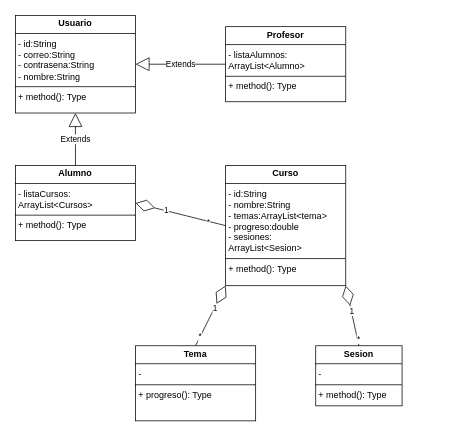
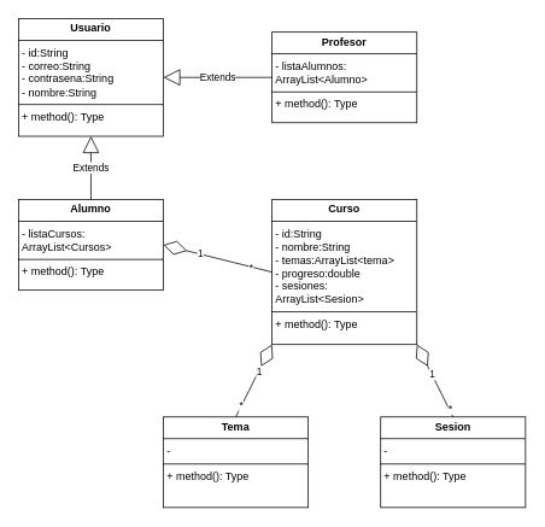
  <mxCell id="0" />
  <mxCell id="1" parent="0" />
  <mxCell id="2" value="&lt;p style=&quot;margin:0px;margin-top:4px;text-align:center;&quot;&gt;&lt;b&gt;Usuario&lt;/b&gt;&lt;/p&gt;&lt;hr size=&quot;1&quot; style=&quot;border-style:solid;&quot;&gt;&lt;p style=&quot;margin:0px;margin-left:4px;&quot;&gt;- id:String&lt;/p&gt;&lt;p style=&quot;margin:0px;margin-left:4px;&quot;&gt;- correo:String&lt;/p&gt;&lt;p style=&quot;margin:0px;margin-left:4px;&quot;&gt;- contrasena:String&lt;/p&gt;&lt;p style=&quot;margin:0px;margin-left:4px;&quot;&gt;- nombre:String&lt;/p&gt;&lt;hr size=&quot;1&quot; style=&quot;border-style:solid;&quot;&gt;&lt;p style=&quot;margin:0px;margin-left:4px;&quot;&gt;+ method(): Type&lt;/p&gt;" style="verticalAlign=top;align=left;overflow=fill;html=1;whiteSpace=wrap;" vertex="1" parent="1"><mxGeometry x="20" y="20" width="160" height="130" as="geometry" /></mxCell>
  <mxCell id="3" value="&lt;p style=&quot;margin:0px;margin-top:4px;text-align:center;&quot;&gt;&lt;b&gt;Alumno&lt;/b&gt;&lt;/p&gt;&lt;hr size=&quot;1&quot; style=&quot;border-style:solid;&quot;&gt;&lt;p style=&quot;margin:0px;margin-left:4px;&quot;&gt;- listaCursos:&lt;/p&gt;&lt;p style=&quot;margin:0px;margin-left:4px;&quot;&gt;ArrayList&amp;lt;Cursos&amp;gt;&lt;br&gt;&lt;/p&gt;&lt;hr size=&quot;1&quot; style=&quot;border-style:solid;&quot;&gt;&lt;p style=&quot;margin:0px;margin-left:4px;&quot;&gt;+ method(): Type&lt;/p&gt;" style="verticalAlign=top;align=left;overflow=fill;html=1;whiteSpace=wrap;" vertex="1" parent="1"><mxGeometry x="20" y="220" width="160" height="100" as="geometry" /></mxCell>
  <mxCell id="4" value="&lt;p style=&quot;margin:0px;margin-top:4px;text-align:center;&quot;&gt;&lt;b&gt;Profesor&lt;/b&gt;&lt;/p&gt;&lt;hr size=&quot;1&quot; style=&quot;border-style:solid;&quot;&gt;&lt;p style=&quot;margin:0px;margin-left:4px;&quot;&gt;- listaAlumnos:&lt;/p&gt;&lt;p style=&quot;margin:0px;margin-left:4px;&quot;&gt;ArrayList&amp;lt;Alumno&amp;gt;&lt;/p&gt;&lt;hr size=&quot;1&quot; style=&quot;border-style:solid;&quot;&gt;&lt;p style=&quot;margin:0px;margin-left:4px;&quot;&gt;+ method(): Type&lt;/p&gt;" style="verticalAlign=top;align=left;overflow=fill;html=1;whiteSpace=wrap;" vertex="1" parent="1"><mxGeometry x="300" y="35" width="160" height="100" as="geometry" /></mxCell>
  <mxCell id="5" value="Extends" style="endArrow=block;endSize=16;endFill=0;html=1;rounded=0;exitX=0.5;exitY=0;exitDx=0;exitDy=0;entryX=0.5;entryY=1;entryDx=0;entryDy=0;" edge="1" parent="1" source="3" target="2"><mxGeometry width="160" relative="1" as="geometry"><mxPoint x="20" y="170" as="sourcePoint" /><mxPoint x="180" y="170" as="targetPoint" /></mxGeometry></mxCell>
  <mxCell id="6" value="Extends" style="endArrow=block;endSize=16;endFill=0;html=1;rounded=0;exitX=0;exitY=0.5;exitDx=0;exitDy=0;entryX=1;entryY=0.5;entryDx=0;entryDy=0;" edge="1" parent="1" source="4" target="2"><mxGeometry width="160" relative="1" as="geometry"><mxPoint x="20" y="170" as="sourcePoint" /><mxPoint x="180" y="170" as="targetPoint" /></mxGeometry></mxCell>
  <mxCell id="7" value="&lt;p style=&quot;margin:0px;margin-top:4px;text-align:center;&quot;&gt;&lt;b&gt;Curso&lt;/b&gt;&lt;/p&gt;&lt;hr size=&quot;1&quot; style=&quot;border-style:solid;&quot;&gt;&lt;p style=&quot;margin:0px;margin-left:4px;&quot;&gt;- id:String&lt;/p&gt;&lt;p style=&quot;margin:0px;margin-left:4px;&quot;&gt;- nombre:String&lt;/p&gt;&lt;p style=&quot;margin:0px;margin-left:4px;&quot;&gt;- temas:&lt;span style=&quot;background-color: initial;&quot;&gt;ArrayList&amp;lt;tema&amp;gt;&lt;/span&gt;&lt;/p&gt;&lt;p style=&quot;margin:0px;margin-left:4px;&quot;&gt;- progreso:double&lt;/p&gt;&lt;p style=&quot;margin:0px;margin-left:4px;&quot;&gt;- sesiones:&lt;/p&gt;&lt;p style=&quot;margin:0px;margin-left:4px;&quot;&gt;ArrayList&amp;lt;Sesion&amp;gt;&lt;/p&gt;&lt;hr size=&quot;1&quot; style=&quot;border-style:solid;&quot;&gt;&lt;p style=&quot;margin:0px;margin-left:4px;&quot;&gt;+ method(): Type&lt;/p&gt;" style="verticalAlign=top;align=left;overflow=fill;html=1;whiteSpace=wrap;" vertex="1" parent="1"><mxGeometry x="300" y="220" width="160" height="160" as="geometry" /></mxCell>
- <mxCell id="8" value="&lt;p style=&quot;margin:0px;margin-top:4px;text-align:center;&quot;&gt;&lt;b&gt;Tema&lt;/b&gt;&lt;/p&gt;&lt;hr size=&quot;1&quot; style=&quot;border-style:solid;&quot;&gt;&lt;p style=&quot;margin:0px;margin-left:4px;&quot;&gt;-&amp;nbsp;&lt;/p&gt;&lt;hr size=&quot;1&quot; style=&quot;border-style:solid;&quot;&gt;&lt;p style=&quot;margin:0px;margin-left:4px;&quot;&gt;+ progreso(): Type&lt;/p&gt;" style="verticalAlign=top;align=left;overflow=fill;html=1;whiteSpace=wrap;" vertex="1" parent="1"><mxGeometry x="180" y="460" width="160" height="100" as="geometry" /></mxCell>
- <mxCell id="9" value="&lt;p style=&quot;margin:0px;margin-top:4px;text-align:center;&quot;&gt;&lt;b&gt;Sesion&lt;/b&gt;&lt;/p&gt;&lt;hr size=&quot;1&quot; style=&quot;border-style:solid;&quot;&gt;&lt;p style=&quot;margin:0px;margin-left:4px;&quot;&gt;-&amp;nbsp;&lt;/p&gt;&lt;hr size=&quot;1&quot; style=&quot;border-style:solid;&quot;&gt;&lt;p style=&quot;margin:0px;margin-left:4px;&quot;&gt;+ method(): Type&lt;/p&gt;" style="verticalAlign=top;align=left;overflow=fill;html=1;whiteSpace=wrap;" vertex="1" parent="1"><mxGeometry x="420" y="460" width="115" height="80" as="geometry" /></mxCell>
+ <mxCell id="8" value="&lt;p style=&quot;margin:0px;margin-top:4px;text-align:center;&quot;&gt;&lt;b&gt;Tema&lt;/b&gt;&lt;/p&gt;&lt;hr size=&quot;1&quot; style=&quot;border-style:solid;&quot;&gt;&lt;p style=&quot;margin:0px;margin-left:4px;&quot;&gt;-&amp;nbsp;&lt;/p&gt;&lt;hr size=&quot;1&quot; style=&quot;border-style:solid;&quot;&gt;&lt;p style=&quot;margin:0px;margin-left:4px;&quot;&gt;+ method(): Type&lt;/p&gt;" style="verticalAlign=top;align=left;overflow=fill;html=1;whiteSpace=wrap;" vertex="1" parent="1"><mxGeometry x="180" y="460" width="160" height="100" as="geometry" /></mxCell>
+ <mxCell id="9" value="&lt;p style=&quot;margin:0px;margin-top:4px;text-align:center;&quot;&gt;&lt;b&gt;Sesion&lt;/b&gt;&lt;/p&gt;&lt;hr size=&quot;1&quot; style=&quot;border-style:solid;&quot;&gt;&lt;p style=&quot;margin:0px;margin-left:4px;&quot;&gt;-&amp;nbsp;&lt;/p&gt;&lt;hr size=&quot;1&quot; style=&quot;border-style:solid;&quot;&gt;&lt;p style=&quot;margin:0px;margin-left:4px;&quot;&gt;+ method(): Type&lt;/p&gt;" style="verticalAlign=top;align=left;overflow=fill;html=1;whiteSpace=wrap;" vertex="1" parent="1"><mxGeometry x="420" y="460" width="160" height="100" as="geometry" /></mxCell>
  <mxCell id="10" value="" style="endArrow=diamondThin;endFill=0;endSize=24;html=1;rounded=0;entryX=1;entryY=0.5;entryDx=0;entryDy=0;exitX=0;exitY=0.5;exitDx=0;exitDy=0;" edge="1" parent="1" source="7" target="3"><mxGeometry width="160" relative="1" as="geometry"><mxPoint x="280" y="290" as="sourcePoint" /><mxPoint x="440" y="290" as="targetPoint" /></mxGeometry></mxCell>
  <mxCell id="11" value="1" style="edgeLabel;html=1;align=center;verticalAlign=middle;resizable=0;points=[];" vertex="1" connectable="0" parent="10"><mxGeometry x="0.328" y="-1" relative="1" as="geometry"><mxPoint as="offset" /></mxGeometry></mxCell>
  <mxCell id="12" value="*" style="edgeLabel;html=1;align=center;verticalAlign=middle;resizable=0;points=[];" vertex="1" connectable="0" parent="10"><mxGeometry x="-0.608" relative="1" as="geometry"><mxPoint as="offset" /></mxGeometry></mxCell>
  <mxCell id="13" value="" style="endArrow=diamondThin;endFill=0;endSize=24;html=1;rounded=0;entryX=0;entryY=1;entryDx=0;entryDy=0;exitX=0.5;exitY=0;exitDx=0;exitDy=0;" edge="1" parent="1" source="8" target="7"><mxGeometry width="160" relative="1" as="geometry"><mxPoint x="280" y="360" as="sourcePoint" /><mxPoint x="440" y="360" as="targetPoint" /></mxGeometry></mxCell>
  <mxCell id="14" value="1" style="edgeLabel;html=1;align=center;verticalAlign=middle;resizable=0;points=[];" vertex="1" connectable="0" parent="13"><mxGeometry x="0.258" relative="1" as="geometry"><mxPoint as="offset" /></mxGeometry></mxCell>
  <mxCell id="15" value="*" style="edgeLabel;html=1;align=center;verticalAlign=middle;resizable=0;points=[];" vertex="1" connectable="0" parent="13"><mxGeometry x="-0.701" y="1" relative="1" as="geometry"><mxPoint x="1" as="offset" /></mxGeometry></mxCell>
  <mxCell id="16" value="" style="endArrow=diamondThin;endFill=0;endSize=24;html=1;rounded=0;entryX=1;entryY=1;entryDx=0;entryDy=0;exitX=0.5;exitY=0;exitDx=0;exitDy=0;" edge="1" parent="1" source="9" target="7"><mxGeometry width="160" relative="1" as="geometry"><mxPoint x="280" y="360" as="sourcePoint" /><mxPoint x="440" y="360" as="targetPoint" /></mxGeometry></mxCell>
  <mxCell id="17" value="1" style="edgeLabel;html=1;align=center;verticalAlign=middle;resizable=0;points=[];" vertex="1" connectable="0" parent="16"><mxGeometry x="0.182" relative="1" as="geometry"><mxPoint as="offset" /></mxGeometry></mxCell>
  <mxCell id="18" value="*" style="edgeLabel;html=1;align=center;verticalAlign=middle;resizable=0;points=[];" vertex="1" connectable="0" parent="16"><mxGeometry x="-0.776" y="-1" relative="1" as="geometry"><mxPoint as="offset" /></mxGeometry></mxCell>
